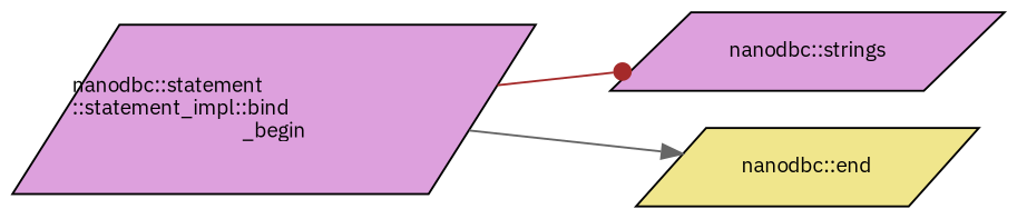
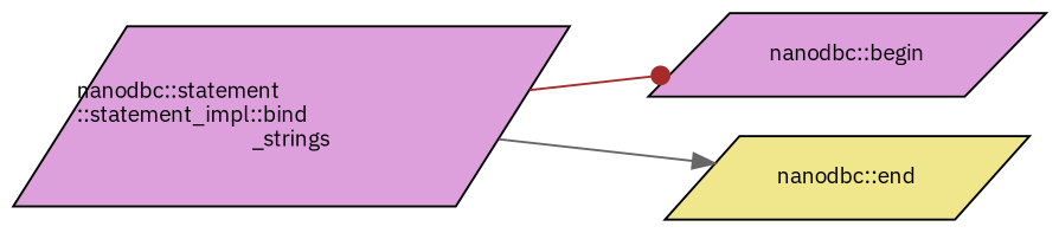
  digraph {
    fontname="IBM Plex Sans"
    rankdir=LR
    node [color=black fillcolor=plum fontname="IBM Plex Sans" fontsize=10 shape=parallelogram style=filled]
    edge [fontname="IBM Plex Sans" fontsize=10 labelfontname=Helvetica labelfontsize=10 style=solid]
-   n1 [fontcolor=black height=0.2 label="nanodbc::statement\l::statement_impl::bind\l_begin" width=0.4]
-   n2 [height=0.2 label="nanodbc::strings" width=0.4]
+   n1 [fontcolor=black height=0.2 label="nanodbc::statement\l::statement_impl::bind\l_strings" width=0.4]
+   n2 [height=0.2 label="nanodbc::begin" width=0.4]
    n3 [fillcolor=khaki height=0.2 label="nanodbc::end" width=0.4]
    n1 -> n2 [arrowhead=dot color=brown]
    n1 -> n3 [arrowhead=normal color=gray40]
  }
